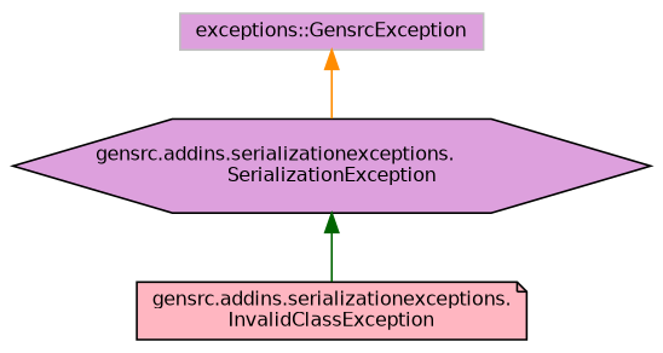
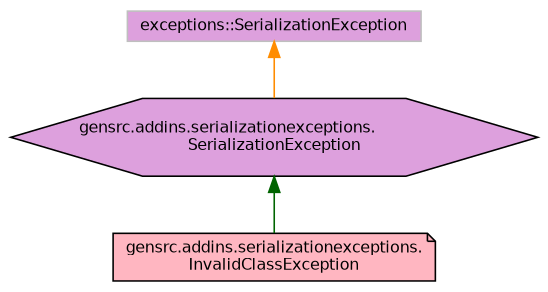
  digraph {
    node [color=black fillcolor=plum fontname=Helvetica fontsize=10 style=filled]
    edge [dir=back fontname=Helvetica fontsize=10 labelfontname=Helvetica labelfontsize=10 style=solid]
    n1 [fillcolor=lightpink fontcolor=black height=0.2 label="gensrc.addins.serializationexceptions.\lInvalidClassException" shape=note width=0.4]
    n2 [height=0.2 label="gensrc.addins.serializationexceptions.\lSerializationException" shape=hexagon width=0.4]
-   n3 [color=grey75 height=0.2 label="exceptions::GensrcException" shape=box width=0.4]
+   n3 [color=grey75 height=0.2 label="exceptions::SerializationException" shape=box width=0.4]
    n2 -> n1 [color=darkgreen]
    n3 -> n2 [color=darkorange]
  }
